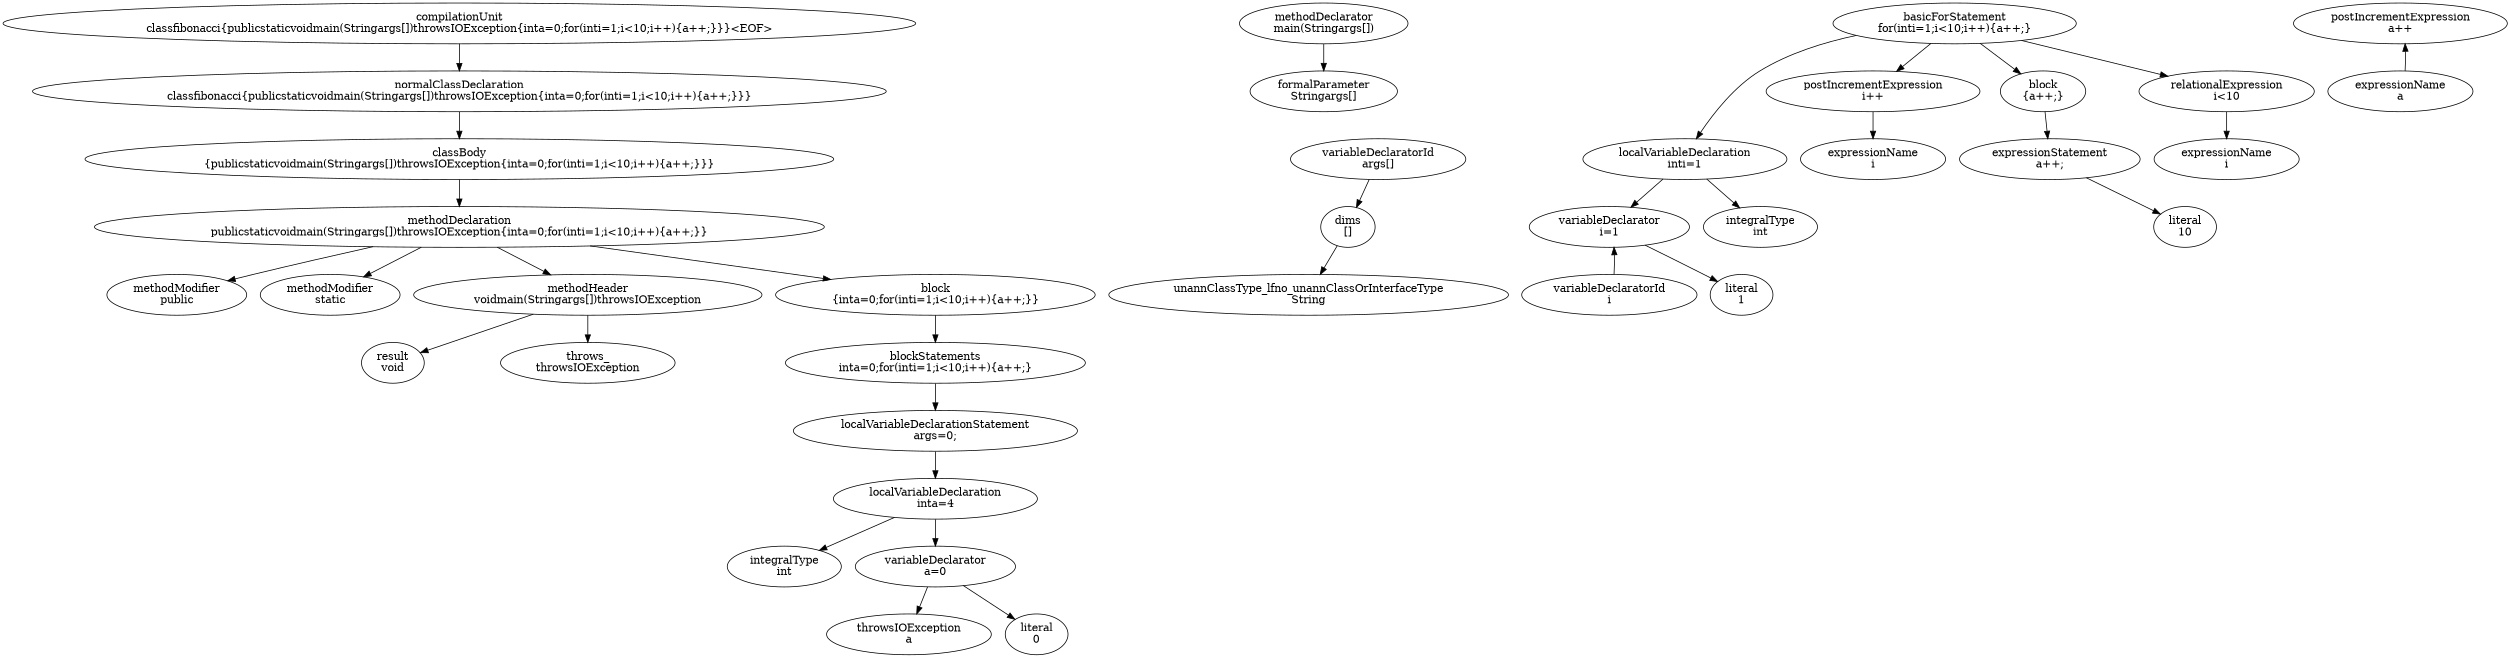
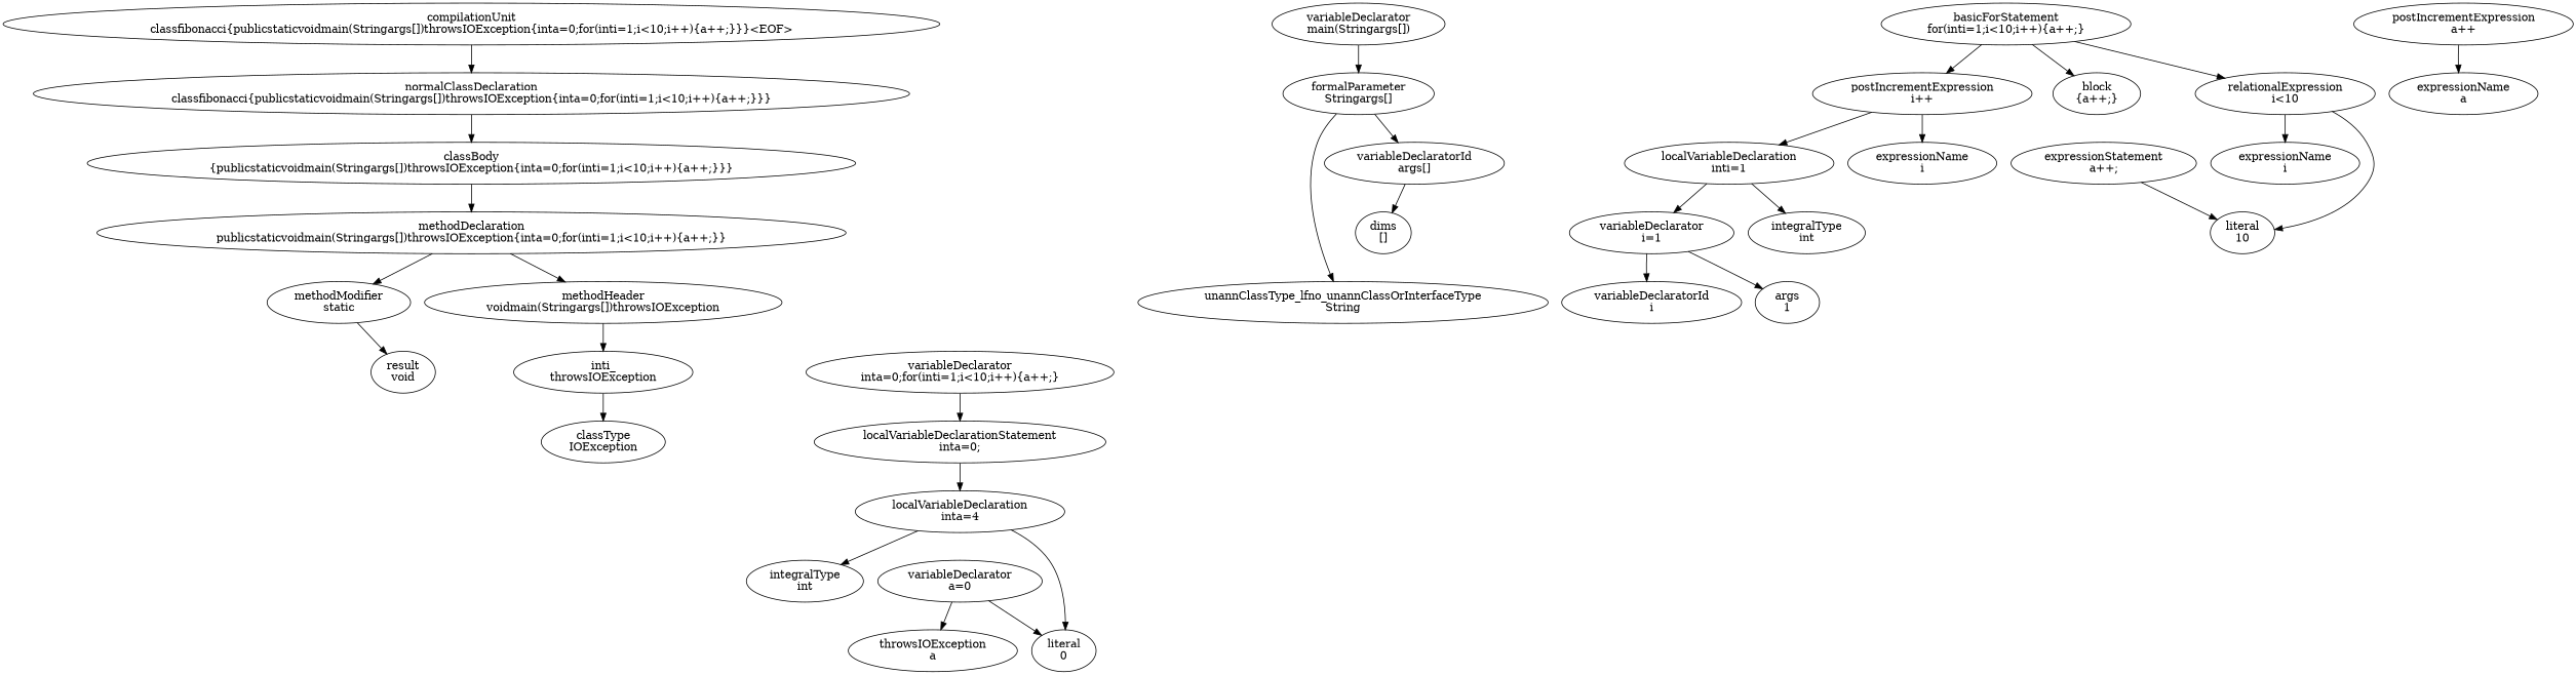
  digraph {
    n1 [label="compilationUnit\n classfibonacci{publicstaticvoidmain(Stringargs[])throwsIOException{inta=0;for(inti=1;i<10;i++){a++;}}}<EOF> "]
    n2 [label="normalClassDeclaration\n classfibonacci{publicstaticvoidmain(Stringargs[])throwsIOException{inta=0;for(inti=1;i<10;i++){a++;}}} "]
    n3 [label="classBody\n {publicstaticvoidmain(Stringargs[])throwsIOException{inta=0;for(inti=1;i<10;i++){a++;}}} "]
    n4 [label="methodDeclaration\n publicstaticvoidmain(Stringargs[])throwsIOException{inta=0;for(inti=1;i<10;i++){a++;}} "]
-   n5 [label="methodModifier\n public "]
    n6 [label="methodModifier\n static "]
    n7 [label="methodHeader\n voidmain(Stringargs[])throwsIOException "]
-   n8 [label="block\n {inta=0;for(inti=1;i<10;i++){a++;}} "]
    n9 [label="result\n void "]
-   n10 [label="throws_\n throwsIOException "]
-   n11 [label="blockStatements\n inta=0;for(inti=1;i<10;i++){a++;} "]
-   n12 [label="methodDeclarator\n main(Stringargs[]) "]
+   n10 [label="inti_\n throwsIOException "]
+   n11 [label="variableDeclarator\n inta=0;for(inti=1;i<10;i++){a++;} "]
+   n12 [label="variableDeclarator\n main(Stringargs[]) "]
    n13 [label="formalParameter\n Stringargs[] "]
+   n14 [label="classType\n IOException "]
    n15 [label="unannClassType_lfno_unannClassOrInterfaceType\n String "]
    n16 [label="variableDeclaratorId\n args[] "]
    n17 [label="dims\n [] "]
-   n18 [label="localVariableDeclarationStatement\n args=0; "]
+   n18 [label="localVariableDeclarationStatement\n inta=0; "]
    n19 [label="localVariableDeclaration\n inta=4 "]
    n20 [label="basicForStatement\n for(inti=1;i<10;i++){a++;} "]
    n21 [label="localVariableDeclaration\n inti=1 "]
    n22 [label="relationalExpression\n i<10 "]
    n23 [label="postIncrementExpression\n i++ "]
    n24 [label="block\n {a++;} "]
    n25 [label="integralType\n int "]
    n26 [label="variableDeclarator\n a=0 "]
    n27 [label="throwsIOException\n a "]
    n28 [label="literal\n 0 "]
    n29 [label="integralType\n int "]
    n30 [label="variableDeclarator\n i=1 "]
    n31 [label="expressionName\n i "]
    n32 [label="literal\n 10 "]
    n33 [label="expressionName\n i "]
    n34 [label="expressionStatement\n a++; "]
    n35 [label="variableDeclaratorId\n i "]
-   n36 [label="literal\n 1 "]
+   n36 [label="args\n 1 "]
    n37 [label="postIncrementExpression\n a++ "]
    n38 [label="expressionName\n a "]
    n1 -> n2
    n2 -> n3
    n3 -> n4
-   n4 -> n5
    n4 -> n6
    n4 -> n7
-   n4 -> n8
-   n7 -> n9
+   n6 -> n9
    n7 -> n10
-   n8 -> n11
+   n10 -> n14
    n11 -> n18
    n12 -> n13
-   n17 -> n15
+   n13 -> n15
+   n13 -> n16
    n16 -> n17
    n18 -> n19
    n19 -> n25
-   n19 -> n26
-   n20 -> n21
+   n19 -> n28
+   n23 -> n21
    n20 -> n22
    n20 -> n23
    n20 -> n24
    n21 -> n29
    n21 -> n30
    n22 -> n31
+   n22 -> n32
    n23 -> n33
-   n24 -> n34
    n26 -> n27
    n26 -> n28
-   n35 -> n30
+   n30 -> n35
    n30 -> n36
    n34 -> n32
-   n38 -> n37
+   n37 -> n38
  }
